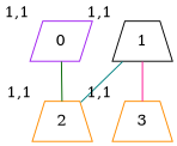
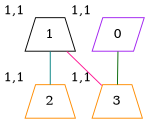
  graph {
    node [color=darkorange shape=trapezium xlabel="1,1"]
    1 [color=black]
    2
    3
    0 [color=purple shape=parallelogram]
    1 -- 2 [color=teal]
    1 -- 3 [color=deeppink]
-   0 -- 2 [color=darkgreen]
+   0 -- 3 [color=darkgreen]
  }
